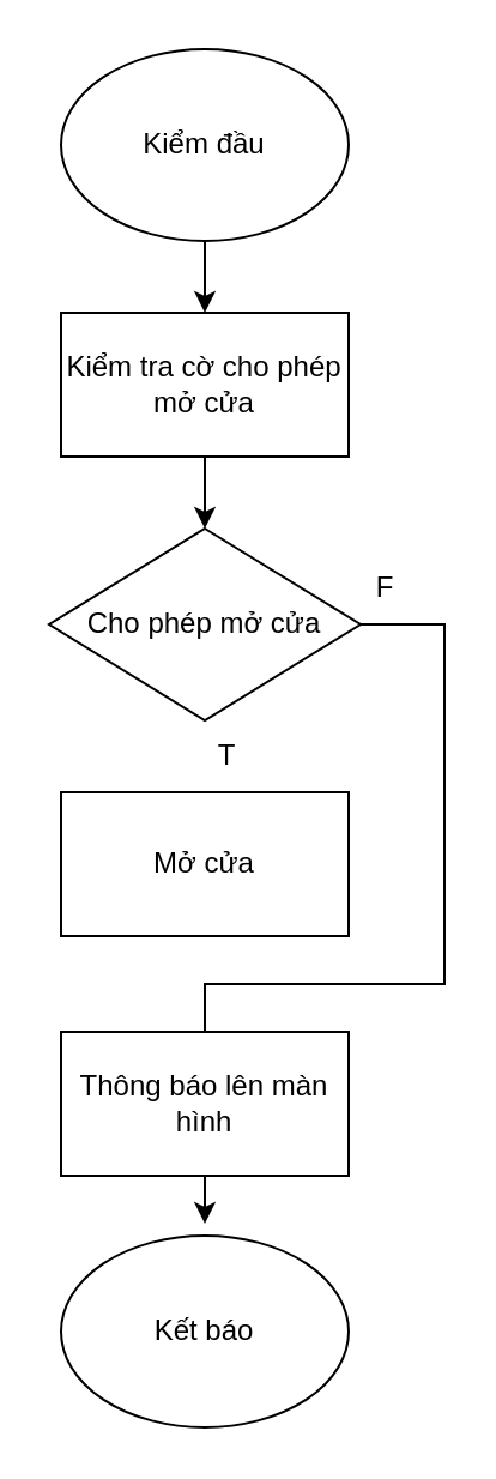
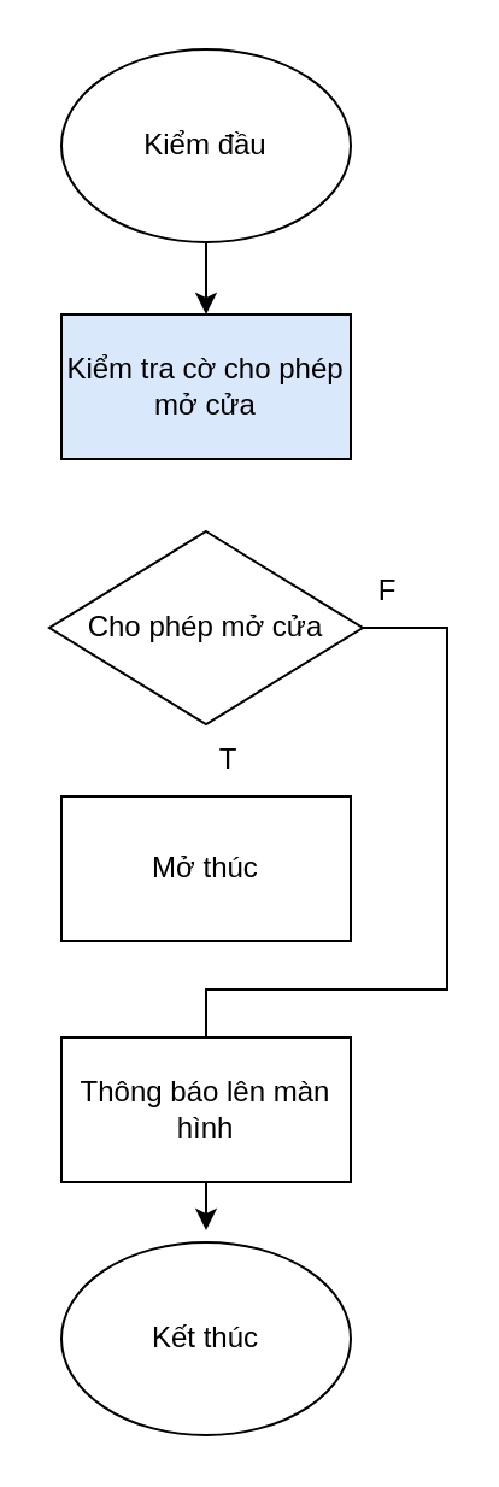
  <mxCell id="0" />
  <mxCell id="1" parent="0" />
  <mxCell id="2" style="edgeStyle=orthogonalEdgeStyle;rounded=0;orthogonalLoop=1;jettySize=auto;html=1;exitX=0.5;exitY=1;exitDx=0;exitDy=0;entryX=0.5;entryY=0;entryDx=0;entryDy=0;" edge="1" parent="1" source="3" target="5"><mxGeometry relative="1" as="geometry" /></mxCell>
  <mxCell id="3" value="Kiểm đầu" style="ellipse;whiteSpace=wrap;html=1;" vertex="1" parent="1"><mxGeometry x="25" y="20" width="120" height="80" as="geometry" /></mxCell>
- <mxCell id="4" style="edgeStyle=orthogonalEdgeStyle;rounded=0;orthogonalLoop=1;jettySize=auto;html=1;exitX=0.5;exitY=1;exitDx=0;exitDy=0;entryX=0.5;entryY=0;entryDx=0;entryDy=0;" edge="1" parent="1" source="5" target="6"><mxGeometry relative="1" as="geometry" /></mxCell>
- <mxCell id="5" value="Kiểm tra cờ cho phép mở cửa" style="rounded=0;whiteSpace=wrap;html=1;" vertex="1" parent="1"><mxGeometry x="25" y="130" width="120" height="60" as="geometry" /></mxCell>
+ <mxCell id="5" value="Kiểm tra cờ cho phép mở cửa" style="rounded=0;whiteSpace=wrap;html=1;fillColor=#dae8fc;" vertex="1" parent="1"><mxGeometry x="25" y="130" width="120" height="60" as="geometry" /></mxCell>
  <mxCell id="6" value="Cho phép mở cửa" style="rhombus;whiteSpace=wrap;html=1;" vertex="1" parent="1"><mxGeometry x="20" y="220" width="130" height="80" as="geometry" /></mxCell>
- <mxCell id="7" value="Mở cửa" style="rounded=0;whiteSpace=wrap;html=1;" vertex="1" parent="1"><mxGeometry x="25" y="330" width="120" height="60" as="geometry" /></mxCell>
+ <mxCell id="7" value="Mở thúc" style="rounded=0;whiteSpace=wrap;html=1;" vertex="1" parent="1"><mxGeometry x="25" y="330" width="120" height="60" as="geometry" /></mxCell>
  <mxCell id="8" style="edgeStyle=orthogonalEdgeStyle;rounded=0;orthogonalLoop=1;jettySize=auto;html=1;exitX=0.5;exitY=1;exitDx=0;exitDy=0;" edge="1" parent="1" source="9"><mxGeometry relative="1" as="geometry"><mxPoint x="85" y="510" as="targetPoint" /></mxGeometry></mxCell>
  <mxCell id="9" value="Thông báo lên màn hình" style="rounded=0;whiteSpace=wrap;html=1;" vertex="1" parent="1"><mxGeometry x="25" y="430" width="120" height="60" as="geometry" /></mxCell>
  <mxCell id="10" value="" style="endArrow=none;html=1;rounded=0;entryX=1;entryY=0.5;entryDx=0;entryDy=0;exitX=0.5;exitY=0;exitDx=0;exitDy=0;" edge="1" parent="1" source="9" target="6"><mxGeometry width="50" height="50" relative="1" as="geometry"><mxPoint x="55" y="380" as="sourcePoint" /><mxPoint x="105" y="330" as="targetPoint" /><Array as="points"><mxPoint x="85" y="410" /><mxPoint x="185" y="410" /><mxPoint x="185" y="260" /></Array></mxGeometry></mxCell>
- <mxCell id="11" value="Kết báo" style="ellipse;whiteSpace=wrap;html=1;" vertex="1" parent="1"><mxGeometry x="25" y="515" width="120" height="80" as="geometry" /></mxCell>
+ <mxCell id="11" value="Kết thúc" style="ellipse;whiteSpace=wrap;html=1;" vertex="1" parent="1"><mxGeometry x="25" y="515" width="120" height="80" as="geometry" /></mxCell>
  <mxCell id="12" value="F" style="text;html=1;align=center;verticalAlign=middle;resizable=0;points=[];autosize=1;strokeColor=none;fillColor=none;" vertex="1" parent="1"><mxGeometry x="145" y="230" width="30" height="30" as="geometry" /></mxCell>
  <mxCell id="13" value="T" style="text;html=1;align=center;verticalAlign=middle;resizable=0;points=[];autosize=1;strokeColor=none;fillColor=none;" vertex="1" parent="1"><mxGeometry x="79" y="300" width="30" height="30" as="geometry" /></mxCell>
